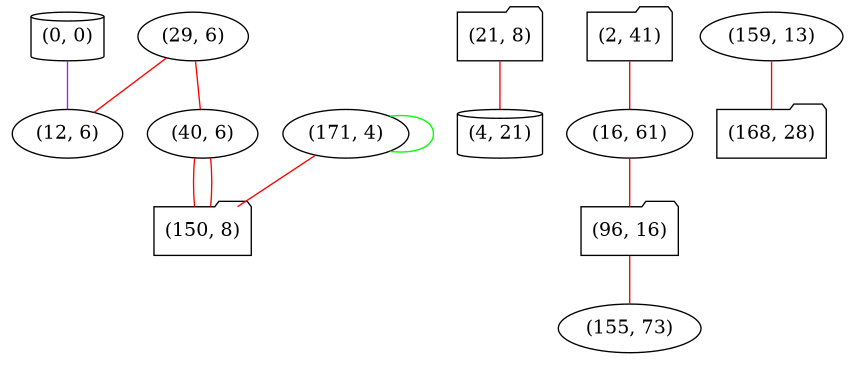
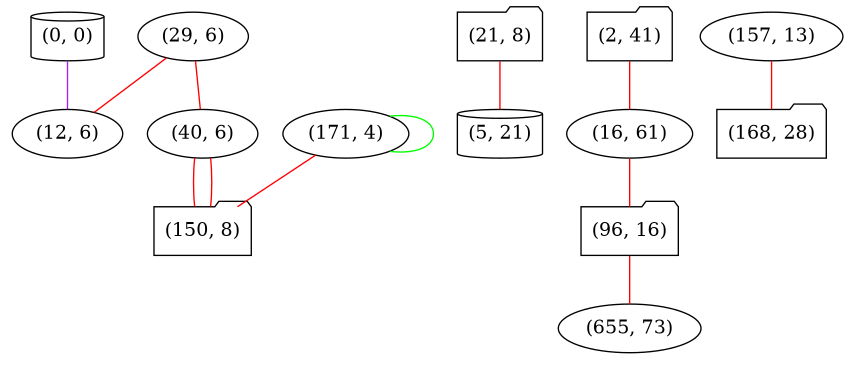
  graph {
    node [shape=ellipse]
    edge [color=red weight=1]
    "(29, 6)"
    "(12, 6)"
    "(40, 6)"
    "(21, 8)" [shape=folder]
-   "(5, 21)" [shape=cylinder label="(4, 21)"]
+   "(5, 21)" [shape=cylinder]
    "(150, 8)" [shape=folder]
    "(0, 0)" [shape=cylinder]
    "(2, 41)" [shape=folder]
    "(16, 61)"
    "(96, 16)" [shape=folder]
-   "(155, 73)"
+   "(155, 73)" [label="(655, 73)"]
    "(168, 28)" [shape=folder]
-   "(159, 13)"
+   "(159, 13)" [label="(157, 13)"]
    n14 [label="(171, 4)"]
    "(29, 6)" -- "(12, 6)"
    "(29, 6)" -- "(40, 6)"
    "(40, 6)" -- "(150, 8)"
    "(40, 6)" -- "(150, 8)"
    "(21, 8)" -- "(5, 21)"
    "(0, 0)" -- "(12, 6)" [color=purple weight=4]
    "(2, 41)" -- "(16, 61)"
    "(16, 61)" -- "(96, 16)"
    "(96, 16)" -- "(155, 73)"
    "(159, 13)" -- "(168, 28)"
    n14 -- "(150, 8)"
    n14 -- n14 [color=green weight=2]
  }
